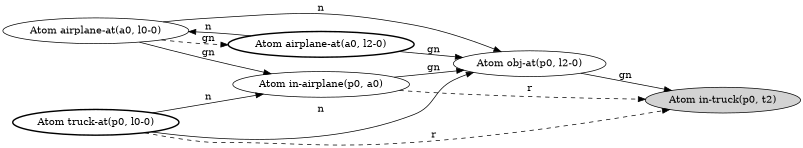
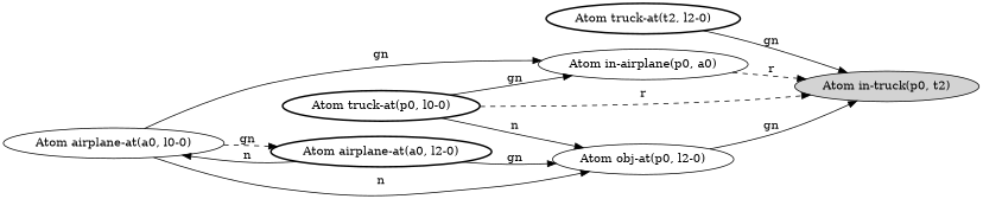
  digraph {
    rankdir=LR
    n1 [label="Atom in-truck(p0, t2)" style=filled]
+   n2 [label="Atom truck-at(t2, l2-0)" style=bold]
    n3 [label="Atom airplane-at(a0, l0-0)"]
    n4 [label="Atom airplane-at(a0, l2-0)" style=bold]
    n5 [label="Atom in-airplane(p0, a0)"]
    n6 [label="Atom obj-at(p0, l2-0)"]
    n7 [label="Atom truck-at(p0, l0-0)" style=bold]
+   n2 -> n1 [label=gn]
    n3 -> n4 [label=gn style=dashed]
    n3 -> n5 [label=gn]
    n3 -> n6 [label=n]
    n4 -> n3 [label=n]
    n4 -> n6 [label=gn]
    n5 -> n1 [label=r style=dashed]
-   n5 -> n6 [label=gn]
    n6 -> n1 [label=gn]
    n7 -> n1 [label=r style=dashed]
-   n7 -> n5 [label=n]
+   n7 -> n5 [label=gn]
    n7 -> n6 [label=n]
  }
